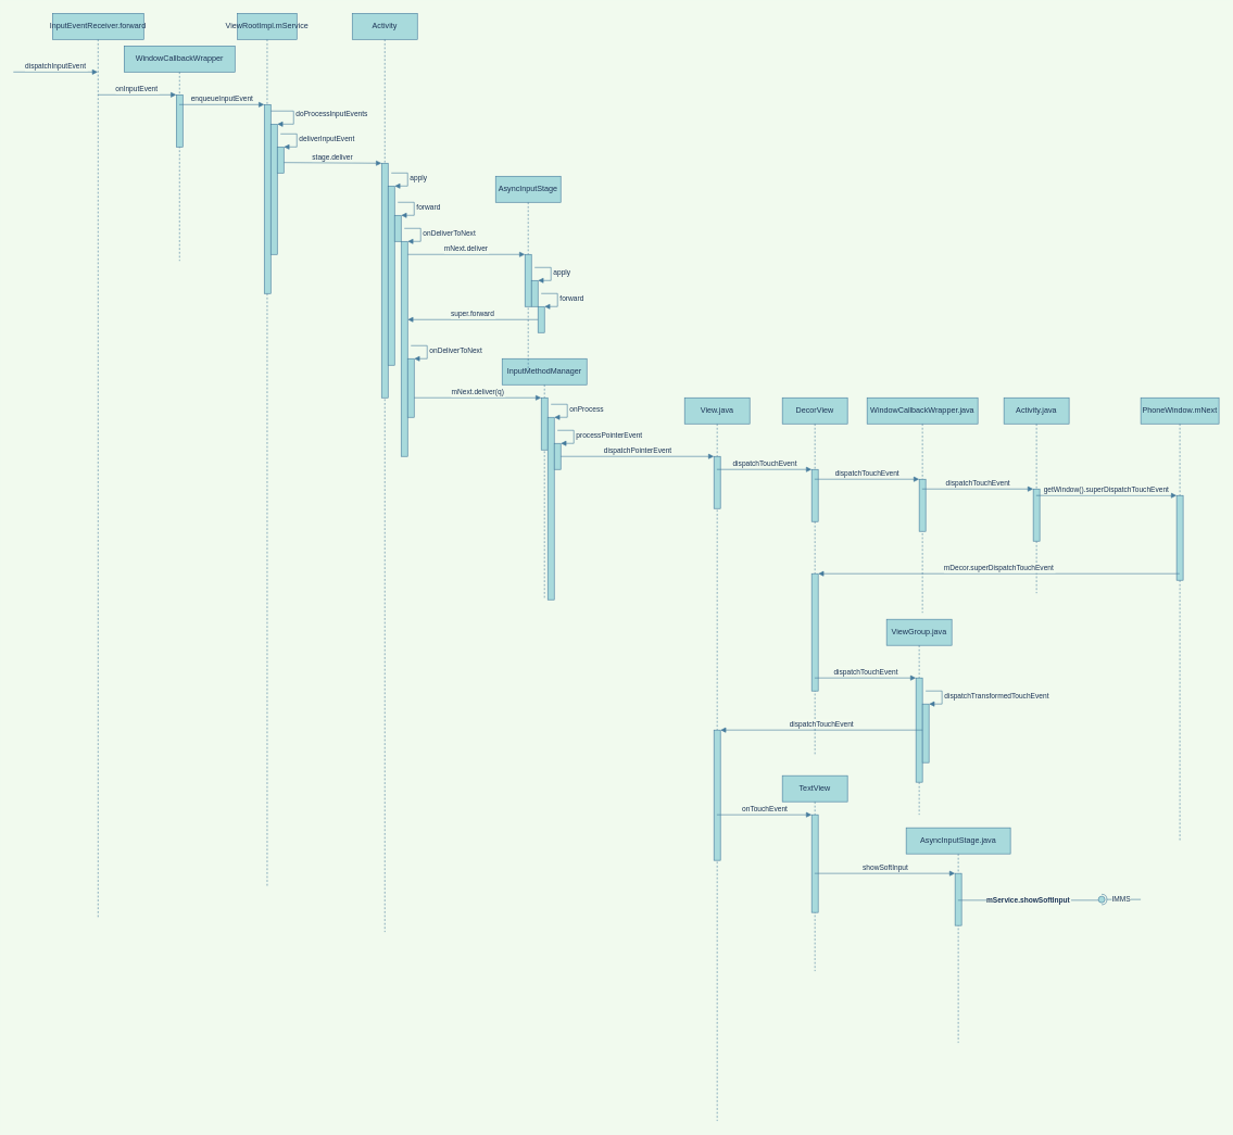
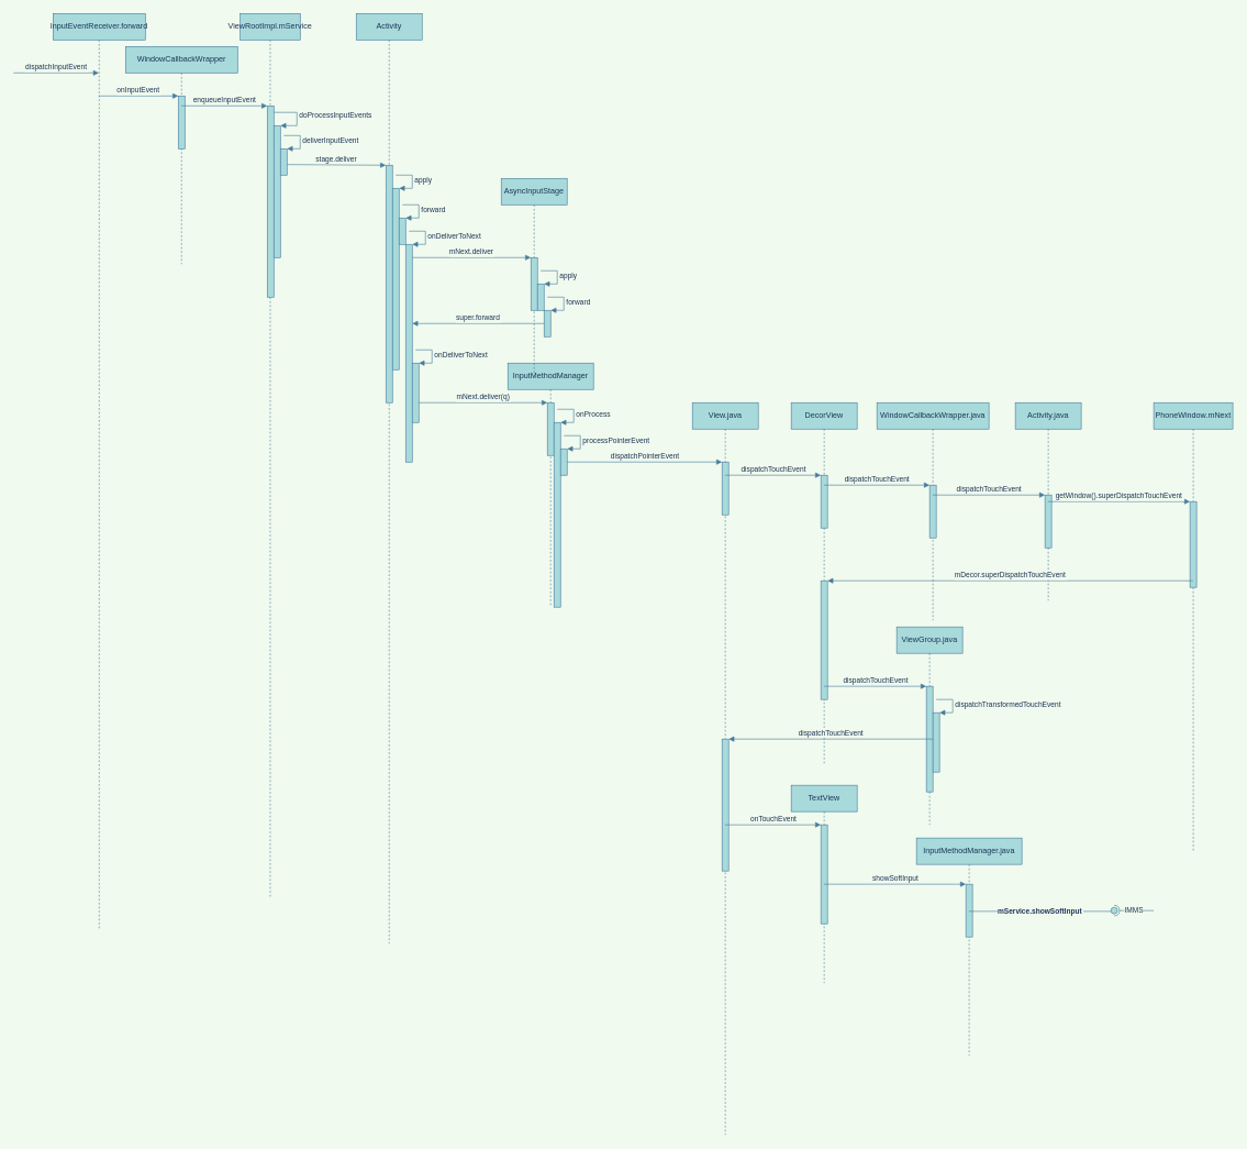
  <mxCell id="0" />
  <mxCell id="1" parent="0" />
  <mxCell id="2" value="InputEventReceiver.forward" style="shape=umlLifeline;perimeter=lifelinePerimeter;whiteSpace=wrap;html=1;container=1;collapsible=0;recursiveResize=0;outlineConnect=0;fillColor=#A8DADC;strokeColor=#457B9D;fontColor=#1D3557;" vertex="1" parent="1"><mxGeometry x="80" y="20" width="140" height="1390" as="geometry" /></mxCell>
  <mxCell id="3" value="ViewRootImpl.mService" style="shape=umlLifeline;perimeter=lifelinePerimeter;whiteSpace=wrap;html=1;container=1;collapsible=0;recursiveResize=0;outlineConnect=0;fillColor=#A8DADC;strokeColor=#457B9D;fontColor=#1D3557;" vertex="1" parent="1"><mxGeometry x="364" y="20" width="91" height="1340" as="geometry" /></mxCell>
  <mxCell id="4" value="" style="html=1;points=[];perimeter=orthogonalPerimeter;fillColor=#A8DADC;strokeColor=#457B9D;fontColor=#1D3557;" vertex="1" parent="3"><mxGeometry x="41" y="140" width="10" height="290" as="geometry" /></mxCell>
  <mxCell id="5" value="" style="html=1;points=[];perimeter=orthogonalPerimeter;fillColor=#A8DADC;strokeColor=#457B9D;fontColor=#1D3557;" vertex="1" parent="3"><mxGeometry x="51" y="170" width="10" height="200" as="geometry" /></mxCell>
  <mxCell id="6" value="doProcessInputEvents" style="edgeStyle=orthogonalEdgeStyle;html=1;align=left;spacingLeft=2;endArrow=block;rounded=0;entryX=1;entryY=0;exitX=1;exitY=0.034;exitDx=0;exitDy=0;exitPerimeter=0;labelBackgroundColor=#F1FAEE;strokeColor=#457B9D;fontColor=#1D3557;" edge="1" target="5" parent="3" source="4"><mxGeometry relative="1" as="geometry"><mxPoint x="61" y="150" as="sourcePoint" /><Array as="points"><mxPoint x="86" y="150" /><mxPoint x="86" y="170" /></Array></mxGeometry></mxCell>
  <mxCell id="7" value="" style="html=1;points=[];perimeter=orthogonalPerimeter;fillColor=#A8DADC;strokeColor=#457B9D;fontColor=#1D3557;" vertex="1" parent="3"><mxGeometry x="61" y="205" width="10" height="40" as="geometry" /></mxCell>
  <mxCell id="8" value="deliverInputEvent" style="edgeStyle=orthogonalEdgeStyle;html=1;align=left;spacingLeft=2;endArrow=block;rounded=0;entryX=1;entryY=0;labelBackgroundColor=#F1FAEE;strokeColor=#457B9D;fontColor=#1D3557;" edge="1" target="7" parent="3"><mxGeometry relative="1" as="geometry"><mxPoint x="66" y="185" as="sourcePoint" /><Array as="points"><mxPoint x="91" y="185" /></Array></mxGeometry></mxCell>
  <mxCell id="9" value="Activity" style="shape=umlLifeline;perimeter=lifelinePerimeter;whiteSpace=wrap;html=1;container=1;collapsible=0;recursiveResize=0;outlineConnect=0;fillColor=#A8DADC;strokeColor=#457B9D;fontColor=#1D3557;" vertex="1" parent="1"><mxGeometry x="540" y="20" width="100" height="1410" as="geometry" /></mxCell>
  <mxCell id="10" value="" style="html=1;points=[];perimeter=orthogonalPerimeter;fillColor=#A8DADC;strokeColor=#457B9D;fontColor=#1D3557;" vertex="1" parent="9"><mxGeometry x="45" y="230" width="10" height="360" as="geometry" /></mxCell>
  <mxCell id="11" value="" style="html=1;points=[];perimeter=orthogonalPerimeter;fillColor=#A8DADC;strokeColor=#457B9D;fontColor=#1D3557;" vertex="1" parent="9"><mxGeometry x="55" y="265" width="10" height="275" as="geometry" /></mxCell>
  <mxCell id="12" value="apply" style="edgeStyle=orthogonalEdgeStyle;align=left;spacingLeft=2;endArrow=block;rounded=0;entryX=1;entryY=0;labelBackgroundColor=#F1FAEE;strokeColor=#457B9D;fontColor=#1D3557;" edge="1" target="11" parent="9"><mxGeometry relative="1" as="geometry"><mxPoint x="60" y="245" as="sourcePoint" /><Array as="points"><mxPoint x="85" y="245" /></Array></mxGeometry></mxCell>
  <mxCell id="13" value="" style="html=1;points=[];perimeter=orthogonalPerimeter;fillColor=#A8DADC;strokeColor=#457B9D;fontColor=#1D3557;" vertex="1" parent="9"><mxGeometry x="65" y="310" width="10" height="40" as="geometry" /></mxCell>
  <mxCell id="14" value="forward" style="edgeStyle=orthogonalEdgeStyle;html=1;align=left;spacingLeft=2;endArrow=block;rounded=0;entryX=1;entryY=0;labelBackgroundColor=#F1FAEE;strokeColor=#457B9D;fontColor=#1D3557;" edge="1" target="13" parent="9"><mxGeometry relative="1" as="geometry"><mxPoint x="70" y="290" as="sourcePoint" /><Array as="points"><mxPoint x="95" y="290" /></Array></mxGeometry></mxCell>
  <mxCell id="15" value="" style="html=1;points=[];perimeter=orthogonalPerimeter;fillColor=#A8DADC;strokeColor=#457B9D;fontColor=#1D3557;" vertex="1" parent="9"><mxGeometry x="75" y="350" width="10" height="330" as="geometry" /></mxCell>
  <mxCell id="16" value="onDeliverToNext" style="edgeStyle=orthogonalEdgeStyle;html=1;align=left;spacingLeft=2;endArrow=block;rounded=0;entryX=1;entryY=0;labelBackgroundColor=#F1FAEE;strokeColor=#457B9D;fontColor=#1D3557;" edge="1" target="15" parent="9"><mxGeometry relative="1" as="geometry"><mxPoint x="80" y="330" as="sourcePoint" /><Array as="points"><mxPoint x="105" y="330" /></Array></mxGeometry></mxCell>
  <mxCell id="17" value="" style="html=1;points=[];perimeter=orthogonalPerimeter;fillColor=#A8DADC;strokeColor=#457B9D;fontColor=#1D3557;" vertex="1" parent="9"><mxGeometry x="85" y="530" width="10" height="90" as="geometry" /></mxCell>
  <mxCell id="18" value="onDeliverToNext" style="edgeStyle=orthogonalEdgeStyle;html=1;align=left;spacingLeft=2;endArrow=block;rounded=0;entryX=1;entryY=0;labelBackgroundColor=#F1FAEE;strokeColor=#457B9D;fontColor=#1D3557;" edge="1" target="17" parent="9"><mxGeometry relative="1" as="geometry"><mxPoint x="90" y="510" as="sourcePoint" /><Array as="points"><mxPoint x="115" y="510" /></Array></mxGeometry></mxCell>
  <mxCell id="19" value="InputMethodManager" style="shape=umlLifeline;perimeter=lifelinePerimeter;whiteSpace=wrap;html=1;container=1;collapsible=0;recursiveResize=0;outlineConnect=0;fillColor=#A8DADC;strokeColor=#457B9D;fontColor=#1D3557;" vertex="1" parent="1"><mxGeometry x="770" y="550" width="130" height="370" as="geometry" /></mxCell>
  <mxCell id="20" value="" style="html=1;points=[];perimeter=orthogonalPerimeter;fillColor=#A8DADC;strokeColor=#457B9D;fontColor=#1D3557;" vertex="1" parent="19"><mxGeometry x="60" y="60" width="10" height="80" as="geometry" /></mxCell>
  <mxCell id="21" value="" style="html=1;points=[];perimeter=orthogonalPerimeter;fillColor=#A8DADC;strokeColor=#457B9D;fontColor=#1D3557;" vertex="1" parent="19"><mxGeometry x="70" y="90" width="10" height="280" as="geometry" /></mxCell>
  <mxCell id="22" value="onProcess" style="edgeStyle=orthogonalEdgeStyle;html=1;align=left;spacingLeft=2;endArrow=block;rounded=0;entryX=1;entryY=0;labelBackgroundColor=#F1FAEE;strokeColor=#457B9D;fontColor=#1D3557;" edge="1" target="21" parent="19"><mxGeometry relative="1" as="geometry"><mxPoint x="75" y="70" as="sourcePoint" /><Array as="points"><mxPoint x="100" y="70" /></Array></mxGeometry></mxCell>
  <mxCell id="23" value="" style="html=1;points=[];perimeter=orthogonalPerimeter;fillColor=#A8DADC;strokeColor=#457B9D;fontColor=#1D3557;" vertex="1" parent="19"><mxGeometry x="80" y="130" width="10" height="40" as="geometry" /></mxCell>
  <mxCell id="24" value="processPointerEvent" style="edgeStyle=orthogonalEdgeStyle;html=1;align=left;spacingLeft=2;endArrow=block;rounded=0;entryX=1;entryY=0;labelBackgroundColor=#F1FAEE;strokeColor=#457B9D;fontColor=#1D3557;" edge="1" target="23" parent="19"><mxGeometry relative="1" as="geometry"><mxPoint x="85" y="110" as="sourcePoint" /><Array as="points"><mxPoint x="110" y="110" /></Array></mxGeometry></mxCell>
  <mxCell id="25" value="WindowCallbackWrapper.java" style="shape=umlLifeline;perimeter=lifelinePerimeter;whiteSpace=wrap;html=1;container=1;collapsible=0;recursiveResize=0;outlineConnect=0;fillColor=#A8DADC;strokeColor=#457B9D;fontColor=#1D3557;" vertex="1" parent="1"><mxGeometry x="1330" y="610" width="170" height="330" as="geometry" /></mxCell>
  <mxCell id="26" value="" style="html=1;points=[];perimeter=orthogonalPerimeter;fillColor=#A8DADC;strokeColor=#457B9D;fontColor=#1D3557;" vertex="1" parent="25"><mxGeometry x="80" y="125" width="10" height="80" as="geometry" /></mxCell>
  <mxCell id="27" value="Activity.java" style="shape=umlLifeline;perimeter=lifelinePerimeter;whiteSpace=wrap;html=1;container=1;collapsible=0;recursiveResize=0;outlineConnect=0;fillColor=#A8DADC;strokeColor=#457B9D;fontColor=#1D3557;" vertex="1" parent="1"><mxGeometry x="1540" y="610" width="100" height="300" as="geometry" /></mxCell>
  <mxCell id="28" value="" style="html=1;points=[];perimeter=orthogonalPerimeter;fillColor=#A8DADC;strokeColor=#457B9D;fontColor=#1D3557;" vertex="1" parent="27"><mxGeometry x="45" y="140" width="10" height="80" as="geometry" /></mxCell>
  <mxCell id="29" value="PhoneWindow.mNext" style="shape=umlLifeline;perimeter=lifelinePerimeter;whiteSpace=wrap;html=1;container=1;collapsible=0;recursiveResize=0;outlineConnect=0;fillColor=#A8DADC;strokeColor=#457B9D;fontColor=#1D3557;" vertex="1" parent="1"><mxGeometry x="1750" y="610" width="120" height="680" as="geometry" /></mxCell>
  <mxCell id="30" value="" style="html=1;points=[];perimeter=orthogonalPerimeter;fillColor=#A8DADC;strokeColor=#457B9D;fontColor=#1D3557;" vertex="1" parent="29"><mxGeometry x="55" y="150" width="10" height="130" as="geometry" /></mxCell>
  <mxCell id="31" value="ViewGroup.java" style="shape=umlLifeline;perimeter=lifelinePerimeter;whiteSpace=wrap;html=1;container=1;collapsible=0;recursiveResize=0;outlineConnect=0;fillColor=#A8DADC;strokeColor=#457B9D;fontColor=#1D3557;" vertex="1" parent="1"><mxGeometry x="1360" y="950" width="100" height="300" as="geometry" /></mxCell>
  <mxCell id="32" value="" style="html=1;points=[];perimeter=orthogonalPerimeter;fillColor=#A8DADC;strokeColor=#457B9D;fontColor=#1D3557;" vertex="1" parent="31"><mxGeometry x="45" y="90" width="10" height="160" as="geometry" /></mxCell>
  <mxCell id="33" value="" style="html=1;points=[];perimeter=orthogonalPerimeter;fillColor=#A8DADC;strokeColor=#457B9D;fontColor=#1D3557;" vertex="1" parent="31"><mxGeometry x="55" y="130" width="10" height="90" as="geometry" /></mxCell>
  <mxCell id="34" value="dispatchTransformedTouchEvent" style="edgeStyle=orthogonalEdgeStyle;html=1;align=left;spacingLeft=2;endArrow=block;rounded=0;entryX=1;entryY=0;labelBackgroundColor=#F1FAEE;strokeColor=#457B9D;fontColor=#1D3557;" edge="1" target="33" parent="31"><mxGeometry relative="1" as="geometry"><mxPoint x="60" y="110" as="sourcePoint" /><Array as="points"><mxPoint x="85" y="110" /></Array></mxGeometry></mxCell>
- <mxCell id="35" value="AsyncInputStage.java" style="shape=umlLifeline;perimeter=lifelinePerimeter;whiteSpace=wrap;html=1;container=1;collapsible=0;recursiveResize=0;outlineConnect=0;fillColor=#A8DADC;strokeColor=#457B9D;fontColor=#1D3557;" vertex="1" parent="1"><mxGeometry x="1390" y="1270" width="160" height="330" as="geometry" /></mxCell>
+ <mxCell id="35" value="InputMethodManager.java" style="shape=umlLifeline;perimeter=lifelinePerimeter;whiteSpace=wrap;html=1;container=1;collapsible=0;recursiveResize=0;outlineConnect=0;fillColor=#A8DADC;strokeColor=#457B9D;fontColor=#1D3557;" vertex="1" parent="1"><mxGeometry x="1390" y="1270" width="160" height="330" as="geometry" /></mxCell>
  <mxCell id="36" value="" style="html=1;points=[];perimeter=orthogonalPerimeter;fillColor=#A8DADC;strokeColor=#457B9D;fontColor=#1D3557;" vertex="1" parent="35"><mxGeometry x="75" y="70" width="10" height="80" as="geometry" /></mxCell>
  <mxCell id="37" value="AsyncInputStage" style="shape=umlLifeline;perimeter=lifelinePerimeter;whiteSpace=wrap;html=1;container=1;collapsible=0;recursiveResize=0;outlineConnect=0;fillColor=#A8DADC;strokeColor=#457B9D;fontColor=#1D3557;" vertex="1" parent="1"><mxGeometry x="760" y="270" width="100" height="300" as="geometry" /></mxCell>
  <mxCell id="38" value="" style="html=1;points=[];perimeter=orthogonalPerimeter;fillColor=#A8DADC;strokeColor=#457B9D;fontColor=#1D3557;" vertex="1" parent="37"><mxGeometry x="45" y="120" width="10" height="80" as="geometry" /></mxCell>
  <mxCell id="39" value="" style="html=1;points=[];perimeter=orthogonalPerimeter;fillColor=#A8DADC;strokeColor=#457B9D;fontColor=#1D3557;" vertex="1" parent="37"><mxGeometry x="55" y="160" width="10" height="40" as="geometry" /></mxCell>
  <mxCell id="40" value="apply" style="edgeStyle=orthogonalEdgeStyle;html=1;align=left;spacingLeft=2;endArrow=block;rounded=0;entryX=1;entryY=0;labelBackgroundColor=#F1FAEE;strokeColor=#457B9D;fontColor=#1D3557;" edge="1" target="39" parent="37"><mxGeometry relative="1" as="geometry"><mxPoint x="60" y="140" as="sourcePoint" /><Array as="points"><mxPoint x="85" y="140" /></Array></mxGeometry></mxCell>
  <mxCell id="41" value="" style="html=1;points=[];perimeter=orthogonalPerimeter;fillColor=#A8DADC;strokeColor=#457B9D;fontColor=#1D3557;" vertex="1" parent="37"><mxGeometry x="65" y="200" width="10" height="40" as="geometry" /></mxCell>
  <mxCell id="42" value="forward" style="edgeStyle=orthogonalEdgeStyle;html=1;align=left;spacingLeft=2;endArrow=block;rounded=0;entryX=1;entryY=0;labelBackgroundColor=#F1FAEE;strokeColor=#457B9D;fontColor=#1D3557;" edge="1" target="41" parent="37"><mxGeometry relative="1" as="geometry"><mxPoint x="70" y="180" as="sourcePoint" /><Array as="points"><mxPoint x="95" y="180" /></Array></mxGeometry></mxCell>
  <mxCell id="43" value="dispatchInputEvent" style="verticalAlign=bottom;endArrow=block;labelBackgroundColor=#F1FAEE;strokeColor=#457B9D;fontColor=#1D3557;" edge="1" parent="1" target="2"><mxGeometry width="80" relative="1" as="geometry"><mxPoint x="20" y="110" as="sourcePoint" /><mxPoint x="100" y="110" as="targetPoint" /></mxGeometry></mxCell>
  <mxCell id="44" value="WindowCallbackWrapper" style="shape=umlLifeline;perimeter=lifelinePerimeter;whiteSpace=wrap;container=1;collapsible=0;recursiveResize=0;outlineConnect=0;fillColor=#A8DADC;strokeColor=#457B9D;fontColor=#1D3557;" vertex="1" parent="1"><mxGeometry x="190" y="70" width="170" height="330" as="geometry" /></mxCell>
  <mxCell id="45" value="" style="html=1;points=[];perimeter=orthogonalPerimeter;fillColor=#A8DADC;strokeColor=#457B9D;fontColor=#1D3557;" vertex="1" parent="44"><mxGeometry x="80" y="75" width="10" height="80" as="geometry" /></mxCell>
  <mxCell id="46" value="onInputEvent" style="verticalAlign=bottom;endArrow=block;entryX=0;entryY=0;labelBackgroundColor=#F1FAEE;strokeColor=#457B9D;fontColor=#1D3557;" edge="1" target="45" parent="1" source="2"><mxGeometry relative="1" as="geometry"><mxPoint x="200" y="145" as="sourcePoint" /></mxGeometry></mxCell>
  <mxCell id="47" value="enqueueInputEvent" style="html=1;verticalAlign=bottom;endArrow=block;entryX=0;entryY=0;labelBackgroundColor=#F1FAEE;strokeColor=#457B9D;fontColor=#1D3557;" edge="1" target="4" parent="1" source="44"><mxGeometry relative="1" as="geometry"><mxPoint x="345" y="160" as="sourcePoint" /></mxGeometry></mxCell>
  <mxCell id="48" value="stage.deliver" style="verticalAlign=bottom;endArrow=block;entryX=0;entryY=0;exitX=1;exitY=0.6;exitDx=0;exitDy=0;exitPerimeter=0;labelBackgroundColor=#F1FAEE;strokeColor=#457B9D;fontColor=#1D3557;" edge="1" target="10" parent="1" source="7"><mxGeometry relative="1" as="geometry"><mxPoint x="475" y="250" as="sourcePoint" /></mxGeometry></mxCell>
  <mxCell id="49" value="mNext.deliver" style="verticalAlign=bottom;endArrow=block;entryX=0;entryY=0;labelBackgroundColor=#F1FAEE;strokeColor=#457B9D;fontColor=#1D3557;" edge="1" target="38" parent="1" source="15"><mxGeometry relative="1" as="geometry"><mxPoint x="715" y="390" as="sourcePoint" /></mxGeometry></mxCell>
  <mxCell id="50" value="super.forward" style="verticalAlign=bottom;endArrow=block;labelBackgroundColor=#F1FAEE;strokeColor=#457B9D;fontColor=#1D3557;" edge="1" parent="1" source="41" target="15"><mxGeometry width="80" relative="1" as="geometry"><mxPoint x="680" y="550" as="sourcePoint" /><mxPoint x="720" y="510" as="targetPoint" /></mxGeometry></mxCell>
  <mxCell id="51" value="mNext.deliver(q)" style="verticalAlign=bottom;endArrow=block;entryX=0;entryY=0;labelBackgroundColor=#F1FAEE;strokeColor=#457B9D;fontColor=#1D3557;" edge="1" target="20" parent="1" source="17"><mxGeometry relative="1" as="geometry"><mxPoint x="745" y="610" as="sourcePoint" /></mxGeometry></mxCell>
  <mxCell id="52" value="View.java" style="shape=umlLifeline;perimeter=lifelinePerimeter;whiteSpace=wrap;html=1;container=1;collapsible=0;recursiveResize=0;outlineConnect=0;fillColor=#A8DADC;strokeColor=#457B9D;fontColor=#1D3557;" vertex="1" parent="1"><mxGeometry x="1050" y="610" width="100" height="1110" as="geometry" /></mxCell>
  <mxCell id="53" value="" style="html=1;points=[];perimeter=orthogonalPerimeter;fillColor=#A8DADC;strokeColor=#457B9D;fontColor=#1D3557;" vertex="1" parent="52"><mxGeometry x="45" y="90" width="10" height="80" as="geometry" /></mxCell>
  <mxCell id="54" value="" style="html=1;points=[];perimeter=orthogonalPerimeter;fillColor=#A8DADC;strokeColor=#457B9D;fontColor=#1D3557;" vertex="1" parent="52"><mxGeometry x="45" y="510" width="10" height="200" as="geometry" /></mxCell>
  <mxCell id="55" value="dispatchPointerEvent" style="html=1;verticalAlign=bottom;endArrow=block;entryX=0;entryY=0;labelBackgroundColor=#F1FAEE;strokeColor=#457B9D;fontColor=#1D3557;" edge="1" target="53" parent="1" source="23"><mxGeometry relative="1" as="geometry"><mxPoint x="1025" y="700" as="sourcePoint" /></mxGeometry></mxCell>
  <mxCell id="56" value="DecorView" style="shape=umlLifeline;perimeter=lifelinePerimeter;whiteSpace=wrap;html=1;container=1;collapsible=0;recursiveResize=0;outlineConnect=0;fillColor=#A8DADC;strokeColor=#457B9D;fontColor=#1D3557;" vertex="1" parent="1"><mxGeometry x="1200" y="610" width="100" height="550" as="geometry" /></mxCell>
  <mxCell id="57" value="" style="html=1;points=[];perimeter=orthogonalPerimeter;fillColor=#A8DADC;strokeColor=#457B9D;fontColor=#1D3557;" vertex="1" parent="56"><mxGeometry x="45" y="110" width="10" height="80" as="geometry" /></mxCell>
  <mxCell id="58" value="" style="html=1;points=[];perimeter=orthogonalPerimeter;fillColor=#A8DADC;strokeColor=#457B9D;fontColor=#1D3557;" vertex="1" parent="56"><mxGeometry x="45" y="270" width="10" height="180" as="geometry" /></mxCell>
  <mxCell id="59" value="dispatchTouchEvent" style="html=1;verticalAlign=bottom;endArrow=block;entryX=0;entryY=0;labelBackgroundColor=#F1FAEE;strokeColor=#457B9D;fontColor=#1D3557;" edge="1" target="57" parent="1" source="52"><mxGeometry relative="1" as="geometry"><mxPoint x="1175" y="720" as="sourcePoint" /></mxGeometry></mxCell>
  <mxCell id="60" value="dispatchTouchEvent" style="html=1;verticalAlign=bottom;endArrow=block;entryX=0;entryY=0;labelBackgroundColor=#F1FAEE;strokeColor=#457B9D;fontColor=#1D3557;" edge="1" target="26" parent="1" source="56"><mxGeometry relative="1" as="geometry"><mxPoint x="1340" y="735" as="sourcePoint" /></mxGeometry></mxCell>
  <mxCell id="61" value="dispatchTouchEvent" style="html=1;verticalAlign=bottom;endArrow=block;entryX=0;entryY=0;labelBackgroundColor=#F1FAEE;strokeColor=#457B9D;fontColor=#1D3557;" edge="1" target="28" parent="1" source="25"><mxGeometry relative="1" as="geometry"><mxPoint x="1515" y="750" as="sourcePoint" /></mxGeometry></mxCell>
  <mxCell id="62" value="getWindow().superDispatchTouchEvent" style="verticalAlign=bottom;endArrow=block;entryX=0;entryY=0;labelBackgroundColor=#F1FAEE;strokeColor=#457B9D;fontColor=#1D3557;" edge="1" target="30" parent="1" source="27"><mxGeometry relative="1" as="geometry"><mxPoint x="1645" y="760" as="sourcePoint" /></mxGeometry></mxCell>
  <mxCell id="63" value="mDecor.superDispatchTouchEvent" style="verticalAlign=bottom;endArrow=block;entryX=1;entryY=0;labelBackgroundColor=#F1FAEE;strokeColor=#457B9D;fontColor=#1D3557;" edge="1" target="58" parent="1" source="29"><mxGeometry relative="1" as="geometry"><mxPoint x="1315" y="880" as="sourcePoint" /></mxGeometry></mxCell>
  <mxCell id="64" value="dispatchTouchEvent" style="html=1;verticalAlign=bottom;endArrow=block;entryX=0;entryY=0;labelBackgroundColor=#F1FAEE;strokeColor=#457B9D;fontColor=#1D3557;" edge="1" target="32" parent="1" source="56"><mxGeometry relative="1" as="geometry"><mxPoint x="1335" y="1040" as="sourcePoint" /></mxGeometry></mxCell>
  <mxCell id="65" value="dispatchTouchEvent" style="html=1;verticalAlign=bottom;endArrow=block;entryX=1;entryY=0;labelBackgroundColor=#F1FAEE;strokeColor=#457B9D;fontColor=#1D3557;" edge="1" target="54" parent="1" source="33"><mxGeometry relative="1" as="geometry"><mxPoint x="1190" y="1120" as="sourcePoint" /></mxGeometry></mxCell>
  <mxCell id="66" value="TextView" style="shape=umlLifeline;perimeter=lifelinePerimeter;whiteSpace=wrap;html=1;container=1;collapsible=0;recursiveResize=0;outlineConnect=0;fillColor=#A8DADC;strokeColor=#457B9D;fontColor=#1D3557;" vertex="1" parent="1"><mxGeometry x="1200" y="1190" width="100" height="300" as="geometry" /></mxCell>
  <mxCell id="67" value="" style="html=1;points=[];perimeter=orthogonalPerimeter;fillColor=#A8DADC;strokeColor=#457B9D;fontColor=#1D3557;" vertex="1" parent="66"><mxGeometry x="45" y="60" width="10" height="150" as="geometry" /></mxCell>
  <mxCell id="68" value="onTouchEvent" style="html=1;verticalAlign=bottom;endArrow=block;entryX=0;entryY=0;labelBackgroundColor=#F1FAEE;strokeColor=#457B9D;fontColor=#1D3557;" edge="1" target="67" parent="1" source="52"><mxGeometry relative="1" as="geometry"><mxPoint x="1175" y="1250" as="sourcePoint" /></mxGeometry></mxCell>
  <mxCell id="69" value="showSoftInput" style="html=1;verticalAlign=bottom;endArrow=block;entryX=0;entryY=0;labelBackgroundColor=#F1FAEE;strokeColor=#457B9D;fontColor=#1D3557;" edge="1" target="36" parent="1" source="66"><mxGeometry relative="1" as="geometry"><mxPoint x="1395" y="1340" as="sourcePoint" /></mxGeometry></mxCell>
  <mxCell id="70" value="mService.showSoftInput" style="rounded=0;orthogonalLoop=1;jettySize=auto;endArrow=none;endFill=0;fontColor=#1D3557;fontStyle=1;labelBackgroundColor=#F1FAEE;strokeColor=#457B9D;" edge="1" target="72" parent="1" source="35"><mxGeometry relative="1" as="geometry"><mxPoint x="1660" y="1380" as="sourcePoint" /></mxGeometry></mxCell>
  <mxCell id="71" value="IMMS" style="rounded=0;orthogonalLoop=1;jettySize=auto;html=1;endArrow=halfCircle;endFill=0;entryX=0.5;entryY=0.5;entryDx=0;entryDy=0;endSize=6;strokeWidth=1;labelBackgroundColor=#F1FAEE;strokeColor=#457B9D;fontColor=#1D3557;" edge="1" target="72" parent="1"><mxGeometry relative="1" as="geometry"><mxPoint x="1750" y="1380" as="sourcePoint" /></mxGeometry></mxCell>
  <mxCell id="72" value="" style="ellipse;whiteSpace=wrap;html=1;fontFamily=Helvetica;fontSize=12;fontColor=#1D3557;align=center;strokeColor=#457B9D;fillColor=#A8DADC;points=[];aspect=fixed;resizable=0;" vertex="1" parent="1"><mxGeometry x="1685" y="1375" width="10" height="10" as="geometry" /></mxCell>
